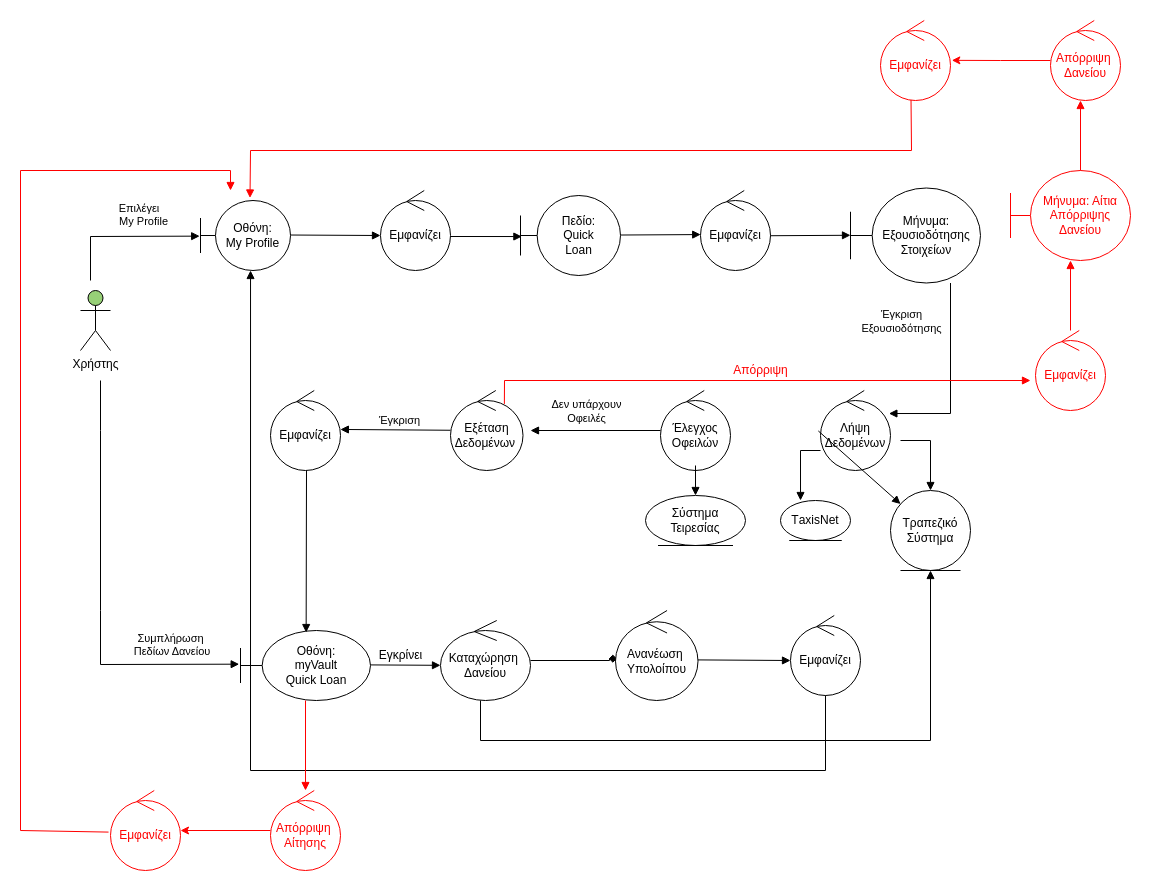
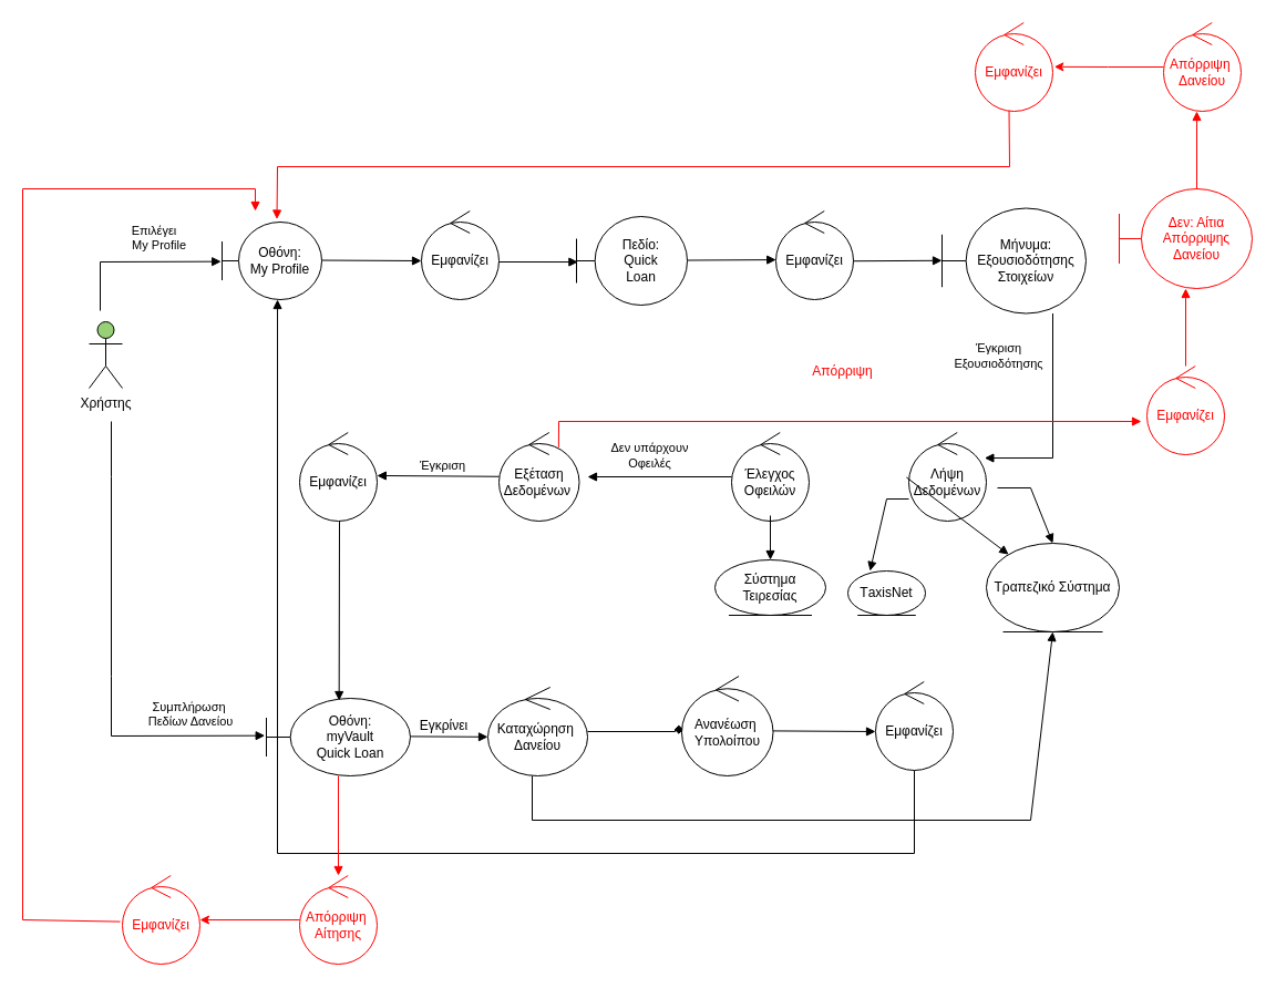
  <mxCell id="0" />
  <mxCell id="1" parent="0" />
  <mxCell id="2" value="Οθόνη:&lt;br&gt;My Profile" style="shape=umlBoundary;whiteSpace=wrap;html=1;" parent="1" vertex="1"><mxGeometry x="200" y="200" width="90" height="70" as="geometry" /></mxCell>
  <mxCell id="3" value="Επιλέγει&amp;nbsp;&lt;br&gt;&amp;nbsp; My Profile" style="html=1;verticalAlign=bottom;endArrow=block;rounded=0;entryX=-0.009;entryY=0.509;entryDx=0;entryDy=0;entryPerimeter=0;" parent="1" target="2" edge="1"><mxGeometry x="0.228" y="6" width="80" relative="1" as="geometry"><mxPoint x="90" y="280" as="sourcePoint" /><mxPoint x="170" y="234.5" as="targetPoint" /><Array as="points"><mxPoint x="90" y="236" /></Array><mxPoint as="offset" /></mxGeometry></mxCell>
  <mxCell id="4" value="Χρήστης" style="shape=umlActor;verticalLabelPosition=bottom;verticalAlign=top;html=1;outlineConnect=0;fillColor=#97D077;" parent="1" vertex="1"><mxGeometry x="80" y="290" width="30" height="60" as="geometry" /></mxCell>
  <mxCell id="5" value="Εμφανίζει" style="ellipse;shape=umlControl;whiteSpace=wrap;html=1;" parent="1" vertex="1"><mxGeometry x="380" y="190" width="70" height="80" as="geometry" /></mxCell>
  <mxCell id="6" value="Πεδίο:&lt;br&gt;Quick&lt;br&gt;Loan" style="shape=umlBoundary;whiteSpace=wrap;html=1;" parent="1" vertex="1"><mxGeometry x="520" y="195" width="100" height="80" as="geometry" /></mxCell>
  <mxCell id="7" value="" style="html=1;verticalAlign=bottom;endArrow=block;rounded=0;entryX=0.014;entryY=0.513;entryDx=0;entryDy=0;entryPerimeter=0;" parent="1" target="6" edge="1"><mxGeometry width="80" relative="1" as="geometry"><mxPoint x="450" y="236" as="sourcePoint" /><mxPoint x="680" y="210" as="targetPoint" /><Array as="points" /></mxGeometry></mxCell>
  <mxCell id="8" value="" style="html=1;verticalAlign=bottom;endArrow=block;rounded=0;" parent="1" edge="1"><mxGeometry width="80" relative="1" as="geometry"><mxPoint x="290" y="234.52" as="sourcePoint" /><mxPoint x="380" y="235" as="targetPoint" /><Array as="points" /></mxGeometry></mxCell>
  <mxCell id="9" value="Εμφανίζει" style="ellipse;shape=umlControl;whiteSpace=wrap;html=1;" parent="1" vertex="1"><mxGeometry x="700" y="190" width="70" height="80" as="geometry" /></mxCell>
  <mxCell id="10" value="Μήνυμα:&lt;br&gt;Εξουσιοδότησης&lt;br&gt;Στοιχείων" style="shape=umlBoundary;whiteSpace=wrap;html=1;" parent="1" vertex="1"><mxGeometry x="850" y="187.5" width="130" height="95" as="geometry" /></mxCell>
  <mxCell id="11" value="" style="html=1;verticalAlign=bottom;endArrow=block;rounded=0;entryX=0.003;entryY=0.551;entryDx=0;entryDy=0;entryPerimeter=0;" parent="1" target="9" edge="1"><mxGeometry width="80" relative="1" as="geometry"><mxPoint x="620" y="234.52" as="sourcePoint" /><mxPoint x="691.4" y="234.56" as="targetPoint" /><Array as="points" /></mxGeometry></mxCell>
  <mxCell id="12" value="" style="html=1;verticalAlign=bottom;endArrow=block;rounded=0;entryX=0.003;entryY=0.551;entryDx=0;entryDy=0;entryPerimeter=0;" parent="1" edge="1"><mxGeometry width="80" relative="1" as="geometry"><mxPoint x="769.79" y="235.22" as="sourcePoint" /><mxPoint x="850" y="234.78" as="targetPoint" /><Array as="points" /></mxGeometry></mxCell>
  <mxCell id="13" value="" style="html=1;verticalAlign=bottom;endArrow=block;rounded=0;entryX=0.977;entryY=0.288;entryDx=0;entryDy=0;entryPerimeter=0;" parent="1" target="14" edge="1"><mxGeometry width="80" relative="1" as="geometry"><mxPoint x="950" y="282.5" as="sourcePoint" /><mxPoint x="950" y="390" as="targetPoint" /><Array as="points"><mxPoint x="950" y="413" /></Array></mxGeometry></mxCell>
  <mxCell id="14" value="Λήψη Δεδομένων" style="ellipse;shape=umlControl;whiteSpace=wrap;html=1;" parent="1" vertex="1"><mxGeometry x="820" y="390" width="70" height="80" as="geometry" /></mxCell>
- <mxCell id="15" value="ΤaxisNet" style="ellipse;shape=umlEntity;whiteSpace=wrap;html=1;" parent="1" vertex="1"><mxGeometry x="780" y="500" width="70" height="40" as="geometry" /></mxCell>
- <mxCell id="16" value="Τραπεζικό Σύστημα" style="ellipse;shape=umlEntity;whiteSpace=wrap;html=1;" parent="1" vertex="1"><mxGeometry x="890" y="490" width="80" height="80" as="geometry" /></mxCell>
+ <mxCell id="15" value="ΤaxisNet" style="ellipse;shape=umlEntity;whiteSpace=wrap;html=1;" parent="1" vertex="1"><mxGeometry x="765" y="515" width="70" height="40" as="geometry" /></mxCell>
+ <mxCell id="16" value="Τραπεζικό Σύστημα" style="ellipse;shape=umlEntity;whiteSpace=wrap;html=1;" parent="1" vertex="1"><mxGeometry x="890" y="490" width="120" height="80" as="geometry" /></mxCell>
  <mxCell id="17" value="" style="html=1;verticalAlign=bottom;endArrow=block;rounded=0;entryX=0.286;entryY=0;entryDx=0;entryDy=0;entryPerimeter=0;" parent="1" target="15" edge="1"><mxGeometry width="80" relative="1" as="geometry"><mxPoint x="820" y="450" as="sourcePoint" /><mxPoint x="770" y="520" as="targetPoint" /><Array as="points"><mxPoint x="800" y="450" /></Array></mxGeometry></mxCell>
  <mxCell id="18" value="" style="html=1;verticalAlign=bottom;endArrow=block;rounded=0;entryX=0.5;entryY=0;entryDx=0;entryDy=0;" parent="1" target="16" edge="1"><mxGeometry width="80" relative="1" as="geometry"><mxPoint x="900" y="440" as="sourcePoint" /><mxPoint x="940" y="520" as="targetPoint" /><Array as="points"><mxPoint x="930" y="440" /></Array></mxGeometry></mxCell>
  <mxCell id="19" value="" style="html=1;verticalAlign=bottom;endArrow=block;rounded=0;exitX=-0.031;exitY=0.506;exitDx=0;exitDy=0;exitPerimeter=0;" parent="1" source="14" target="16" edge="1"><mxGeometry width="80" relative="1" as="geometry"><mxPoint x="900" y="430" as="sourcePoint" /><mxPoint x="760" y="430" as="targetPoint" /></mxGeometry></mxCell>
  <mxCell id="20" value="Έλεγχος Οφειλών" style="ellipse;shape=umlControl;whiteSpace=wrap;html=1;" parent="1" vertex="1"><mxGeometry x="660" y="390" width="70" height="80" as="geometry" /></mxCell>
- <mxCell id="21" value="Σύστημα&lt;br&gt;Τειρεσίας" style="ellipse;shape=umlEntity;whiteSpace=wrap;html=1;" parent="1" vertex="1"><mxGeometry x="645" y="495" width="100" height="50" as="geometry" /></mxCell>
+ <mxCell id="21" value="Σύστημα&lt;br&gt;Τειρεσίας" style="ellipse;shape=umlEntity;whiteSpace=wrap;html=1;" parent="1" vertex="1"><mxGeometry x="645" y="505" width="100" height="50" as="geometry" /></mxCell>
  <mxCell id="22" value="" style="html=1;verticalAlign=bottom;endArrow=block;rounded=0;entryX=0.5;entryY=0;entryDx=0;entryDy=0;" parent="1" target="21" edge="1"><mxGeometry width="80" relative="1" as="geometry"><mxPoint x="695" y="465" as="sourcePoint" /><mxPoint x="775" y="465" as="targetPoint" /></mxGeometry></mxCell>
  <mxCell id="23" value="" style="html=1;verticalAlign=bottom;endArrow=block;rounded=0;exitX=0;exitY=0.5;exitDx=0;exitDy=0;exitPerimeter=0;" parent="1" source="20" edge="1"><mxGeometry width="80" relative="1" as="geometry"><mxPoint x="534.93" y="430.24" as="sourcePoint" /><mxPoint x="530" y="430" as="targetPoint" /></mxGeometry></mxCell>
  <mxCell id="24" value="Δεν υπάρχουν &lt;br&gt;Οφειλές" style="edgeLabel;html=1;align=center;verticalAlign=middle;resizable=0;points=[];" parent="23" vertex="1" connectable="0"><mxGeometry x="0.439" y="1" relative="1" as="geometry"><mxPoint x="19" y="-21" as="offset" /></mxGeometry></mxCell>
  <mxCell id="25" value="Εξέταση Δεδομένων&amp;nbsp;" style="ellipse;shape=umlControl;whiteSpace=wrap;html=1;" parent="1" vertex="1"><mxGeometry x="450" y="390" width="72.5" height="80" as="geometry" /></mxCell>
  <mxCell id="26" value="" style="html=1;verticalAlign=bottom;endArrow=block;rounded=0;entryX=0.998;entryY=0.487;entryDx=0;entryDy=0;entryPerimeter=0;" parent="1" target="28" edge="1" source="25"><mxGeometry width="80" relative="1" as="geometry"><mxPoint x="300" y="429.76" as="sourcePoint" /><mxPoint x="185.07" y="429.52" as="targetPoint" /></mxGeometry></mxCell>
  <mxCell id="27" value="Έγκριση" style="edgeLabel;html=1;align=center;verticalAlign=middle;resizable=0;points=[];" parent="26" vertex="1" connectable="0"><mxGeometry x="0.439" y="1" relative="1" as="geometry"><mxPoint x="28" y="-11" as="offset" /></mxGeometry></mxCell>
  <mxCell id="28" value="Εμφανίζει" style="ellipse;shape=umlControl;whiteSpace=wrap;html=1;" parent="1" vertex="1"><mxGeometry x="270" y="390" width="70" height="80" as="geometry" /></mxCell>
  <mxCell id="29" value="Οθόνη:&lt;br&gt;myVault&lt;br&gt;Quick Loan" style="shape=umlBoundary;whiteSpace=wrap;html=1;" parent="1" vertex="1"><mxGeometry x="240" y="630" width="130" height="70" as="geometry" /></mxCell>
  <mxCell id="30" value="" style="html=1;verticalAlign=bottom;endArrow=block;rounded=0;entryX=0.505;entryY=0.029;entryDx=0;entryDy=0;entryPerimeter=0;" parent="1" edge="1" target="29"><mxGeometry width="80" relative="1" as="geometry"><mxPoint x="306" y="470" as="sourcePoint" /><mxPoint x="304" y="550" as="targetPoint" /></mxGeometry></mxCell>
  <mxCell id="31" value="Συμπλήρωση&lt;br&gt;&amp;nbsp;Πεδίων Δανείου" style="html=1;verticalAlign=bottom;endArrow=block;rounded=0;entryX=-0.01;entryY=0.481;entryDx=0;entryDy=0;entryPerimeter=0;" parent="1" target="29" edge="1"><mxGeometry x="0.675" y="4" width="80" relative="1" as="geometry"><mxPoint x="100" y="380" as="sourcePoint" /><mxPoint x="30" y="580" as="targetPoint" /><Array as="points"><mxPoint x="100" y="430" /><mxPoint x="100" y="610" /><mxPoint x="100" y="664" /></Array><mxPoint as="offset" /></mxGeometry></mxCell>
  <mxCell id="32" style="edgeStyle=orthogonalEdgeStyle;rounded=0;orthogonalLoop=1;jettySize=auto;html=1;entryX=0.019;entryY=0.535;entryDx=0;entryDy=0;entryPerimeter=0;endArrow=diamond;" edge="1" parent="1" source="33" target="35"><mxGeometry relative="1" as="geometry"><Array as="points"><mxPoint x="609" y="660" /></Array></mxGeometry></mxCell>
  <mxCell id="33" value="Καταχώρηση&amp;nbsp;&lt;br&gt;Δανείου" style="ellipse;shape=umlControl;whiteSpace=wrap;html=1;" parent="1" vertex="1"><mxGeometry x="440" y="620" width="90" height="80" as="geometry" /></mxCell>
  <mxCell id="34" value="" style="html=1;verticalAlign=bottom;endArrow=block;rounded=0;" parent="1" edge="1"><mxGeometry width="80" relative="1" as="geometry"><mxPoint x="370" y="664.41" as="sourcePoint" /><mxPoint x="440" y="664.83" as="targetPoint" /><Array as="points" /></mxGeometry></mxCell>
  <mxCell id="35" value="Ανανέωση&amp;nbsp;&lt;br&gt;Υπολοίπου" style="ellipse;shape=umlControl;whiteSpace=wrap;html=1;" parent="1" vertex="1"><mxGeometry x="615" y="610" width="82.5" height="90" as="geometry" /></mxCell>
  <mxCell id="36" value="" style="html=1;verticalAlign=bottom;endArrow=block;rounded=0;entryX=0.5;entryY=1;entryDx=0;entryDy=0;" parent="1" target="16" edge="1"><mxGeometry width="80" relative="1" as="geometry"><mxPoint x="480" y="700" as="sourcePoint" /><mxPoint x="1020" y="710" as="targetPoint" /><Array as="points"><mxPoint x="480" y="740" /><mxPoint x="930" y="740" /></Array></mxGeometry></mxCell>
  <mxCell id="37" value="" style="html=1;verticalAlign=bottom;endArrow=block;rounded=0;" parent="1" edge="1"><mxGeometry width="80" relative="1" as="geometry"><mxPoint x="697.5" y="659.41" as="sourcePoint" /><mxPoint x="790" y="660" as="targetPoint" /></mxGeometry></mxCell>
  <mxCell id="38" value="Εμφανίζει" style="ellipse;shape=umlControl;whiteSpace=wrap;html=1;" parent="1" vertex="1"><mxGeometry x="790" y="615" width="70" height="80" as="geometry" /></mxCell>
  <mxCell id="39" value="" style="html=1;verticalAlign=bottom;endArrow=block;rounded=0;entryX=0.556;entryY=1;entryDx=0;entryDy=0;entryPerimeter=0;" parent="1" source="38" target="2" edge="1"><mxGeometry width="80" relative="1" as="geometry"><mxPoint x="660" y="690" as="sourcePoint" /><mxPoint x="170" y="860" as="targetPoint" /><Array as="points"><mxPoint x="825" y="770" /><mxPoint x="250" y="770" /></Array></mxGeometry></mxCell>
  <mxCell id="40" value="&lt;font color=&quot;#ff0000&quot;&gt;Εμφανίζει&lt;/font&gt;" style="ellipse;shape=umlControl;whiteSpace=wrap;html=1;strokeColor=#FF0000;" parent="1" vertex="1"><mxGeometry x="880" y="20" width="70" height="80" as="geometry" /></mxCell>
  <mxCell id="41" value="" style="html=1;verticalAlign=bottom;endArrow=block;rounded=0;exitX=0.436;exitY=0.993;exitDx=0;exitDy=0;exitPerimeter=0;strokeColor=#FF0000;entryX=0.55;entryY=-0.036;entryDx=0;entryDy=0;entryPerimeter=0;" parent="1" source="40" target="2" edge="1"><mxGeometry width="80" relative="1" as="geometry"><mxPoint x="662.54" y="174.46" as="sourcePoint" /><mxPoint x="560" y="110" as="targetPoint" /><Array as="points"><mxPoint x="911" y="150" /><mxPoint x="250" y="150" /></Array></mxGeometry></mxCell>
  <mxCell id="42" value="" style="html=1;verticalAlign=bottom;endArrow=block;rounded=0;fontColor=#FF0000;strokeColor=#FF0000;exitX=0.743;exitY=0.168;exitDx=0;exitDy=0;exitPerimeter=0;" parent="1" source="25" edge="1"><mxGeometry width="80" relative="1" as="geometry"><mxPoint x="620" y="388.89" as="sourcePoint" /><mxPoint x="1030" y="380" as="targetPoint" /><Array as="points"><mxPoint x="504" y="380" /></Array></mxGeometry></mxCell>
  <mxCell id="43" value="&lt;font color=&quot;#ff0000&quot;&gt;Εμφανίζει&lt;/font&gt;" style="ellipse;shape=umlControl;whiteSpace=wrap;html=1;strokeColor=#FF0000;" parent="1" vertex="1"><mxGeometry x="1035" y="330" width="70" height="80" as="geometry" /></mxCell>
  <mxCell id="44" value="" style="html=1;verticalAlign=bottom;endArrow=block;rounded=0;fontColor=#FF0000;strokeColor=#FF0000;" parent="1" edge="1"><mxGeometry width="80" relative="1" as="geometry"><mxPoint x="1070" y="330" as="sourcePoint" /><mxPoint x="1070" y="260" as="targetPoint" /></mxGeometry></mxCell>
- <mxCell id="45" value="Μήνυμα: Αίτια Απόρριψης Δανείου" style="shape=umlBoundary;whiteSpace=wrap;html=1;fontColor=#FF0000;strokeColor=#FF0000;" parent="1" vertex="1"><mxGeometry x="1010" y="170" width="120" height="90" as="geometry" /></mxCell>
+ <mxCell id="45" value="Δεν: Αίτια Απόρριψης Δανείου" style="shape=umlBoundary;whiteSpace=wrap;html=1;fontColor=#FF0000;strokeColor=#FF0000;" parent="1" vertex="1"><mxGeometry x="1010" y="170" width="120" height="90" as="geometry" /></mxCell>
  <mxCell id="46" style="edgeStyle=orthogonalEdgeStyle;rounded=0;orthogonalLoop=1;jettySize=auto;html=1;entryX=1.019;entryY=0.498;entryDx=0;entryDy=0;entryPerimeter=0;fontColor=#FF0000;strokeColor=#FF0000;" edge="1" parent="1" source="47" target="40"><mxGeometry relative="1" as="geometry" /></mxCell>
  <mxCell id="47" value="&lt;font color=&quot;#ff0000&quot;&gt;Απόρριψη&amp;nbsp;&lt;br&gt;Δανείου&lt;br&gt;&lt;/font&gt;" style="ellipse;shape=umlControl;whiteSpace=wrap;html=1;strokeColor=#FF0000;" parent="1" vertex="1"><mxGeometry x="1050" y="20" width="70" height="80" as="geometry" /></mxCell>
  <mxCell id="48" value="" style="html=1;verticalAlign=bottom;endArrow=block;rounded=0;fontColor=#FF0000;strokeColor=#FF0000;" parent="1" edge="1"><mxGeometry width="80" relative="1" as="geometry"><mxPoint x="1080" y="170" as="sourcePoint" /><mxPoint x="1080" y="100" as="targetPoint" /></mxGeometry></mxCell>
  <mxCell id="49" value="" style="html=1;verticalAlign=bottom;endArrow=block;rounded=0;fontColor=#FF0000;strokeColor=#FF0000;" parent="1" source="29" edge="1"><mxGeometry width="80" relative="1" as="geometry"><mxPoint x="160" y="750" as="sourcePoint" /><mxPoint x="305" y="790" as="targetPoint" /></mxGeometry></mxCell>
  <mxCell id="50" value="" style="edgeStyle=orthogonalEdgeStyle;rounded=0;orthogonalLoop=1;jettySize=auto;html=1;fontColor=#FF0000;strokeColor=#FF0000;" parent="1" source="51" target="52" edge="1"><mxGeometry relative="1" as="geometry" /></mxCell>
  <mxCell id="51" value="&lt;font color=&quot;#ff0000&quot;&gt;Απόρριψη&amp;nbsp;&lt;br&gt;Αίτησης&lt;br&gt;&lt;/font&gt;" style="ellipse;shape=umlControl;whiteSpace=wrap;html=1;strokeColor=#FF0000;" parent="1" vertex="1"><mxGeometry x="270" y="790" width="70" height="80" as="geometry" /></mxCell>
  <mxCell id="52" value="&lt;font color=&quot;#ff0000&quot;&gt;Εμφανίζει&lt;/font&gt;" style="ellipse;shape=umlControl;whiteSpace=wrap;html=1;strokeColor=#FF0000;" parent="1" vertex="1"><mxGeometry x="110" y="790" width="70" height="80" as="geometry" /></mxCell>
  <mxCell id="53" value="" style="html=1;verticalAlign=bottom;endArrow=block;rounded=0;fontColor=#FF0000;strokeColor=#FF0000;exitX=-0.028;exitY=0.52;exitDx=0;exitDy=0;exitPerimeter=0;" parent="1" source="52" edge="1"><mxGeometry width="80" relative="1" as="geometry"><mxPoint x="-60" y="210" as="sourcePoint" /><mxPoint x="230" y="190" as="targetPoint" /><Array as="points"><mxPoint x="20" y="830" /><mxPoint x="20" y="170" /><mxPoint x="230" y="170" /></Array></mxGeometry></mxCell>
  <mxCell id="54" value="Έγκριση &lt;br&gt;Εξουσιοδότησης" style="edgeLabel;html=1;align=center;verticalAlign=middle;resizable=0;points=[];" vertex="1" connectable="0" parent="1"><mxGeometry x="900.005" y="320" as="geometry" /></mxCell>
  <mxCell id="55" value="Εγκρίνει" style="text;html=1;align=center;verticalAlign=middle;resizable=0;points=[];autosize=1;strokeColor=none;fillColor=none;" vertex="1" parent="1"><mxGeometry x="370" y="645" width="60" height="20" as="geometry" /></mxCell>
- <mxCell id="56" value="Απόρριψη" style="text;html=1;align=center;verticalAlign=middle;resizable=0;points=[];autosize=1;strokeColor=none;fillColor=none;fontColor=#FF0000;" vertex="1" parent="1"><mxGeometry x="725" y="360" width="70" height="20" as="geometry" /></mxCell>
+ <mxCell id="56" value="Απόρριψη" style="text;html=1;align=center;verticalAlign=middle;resizable=0;points=[];autosize=1;strokeColor=none;fillColor=none;fontColor=#FF0000;" vertex="1" parent="1"><mxGeometry x="725" y="325" width="70" height="20" as="geometry" /></mxCell>
